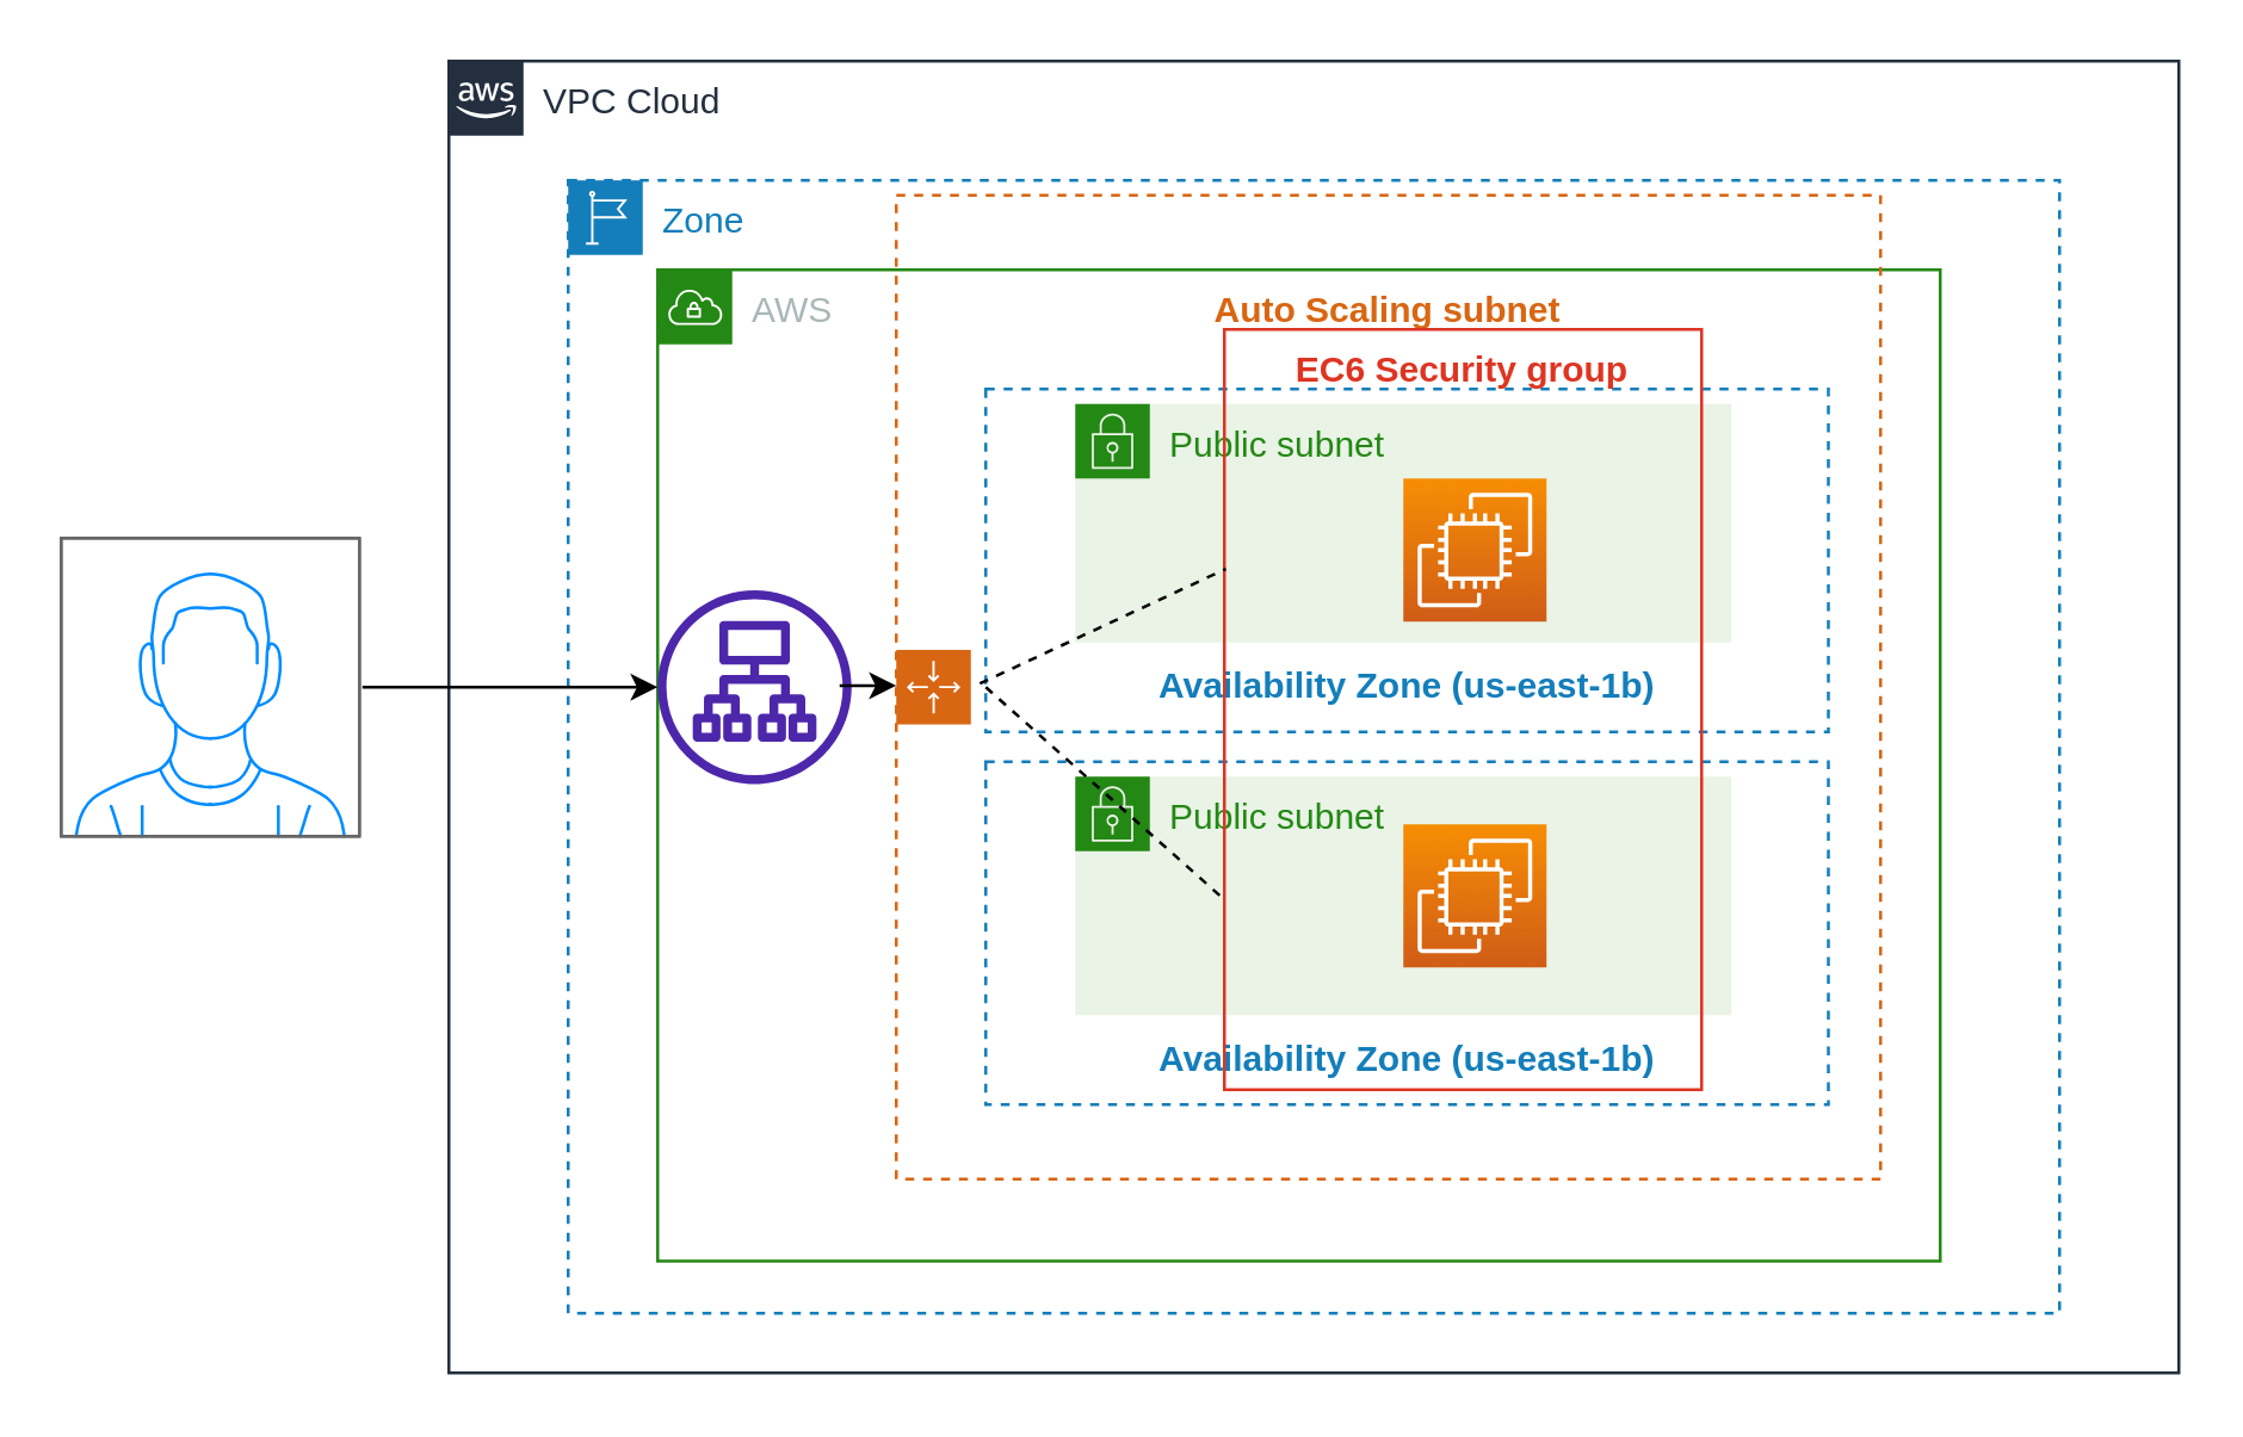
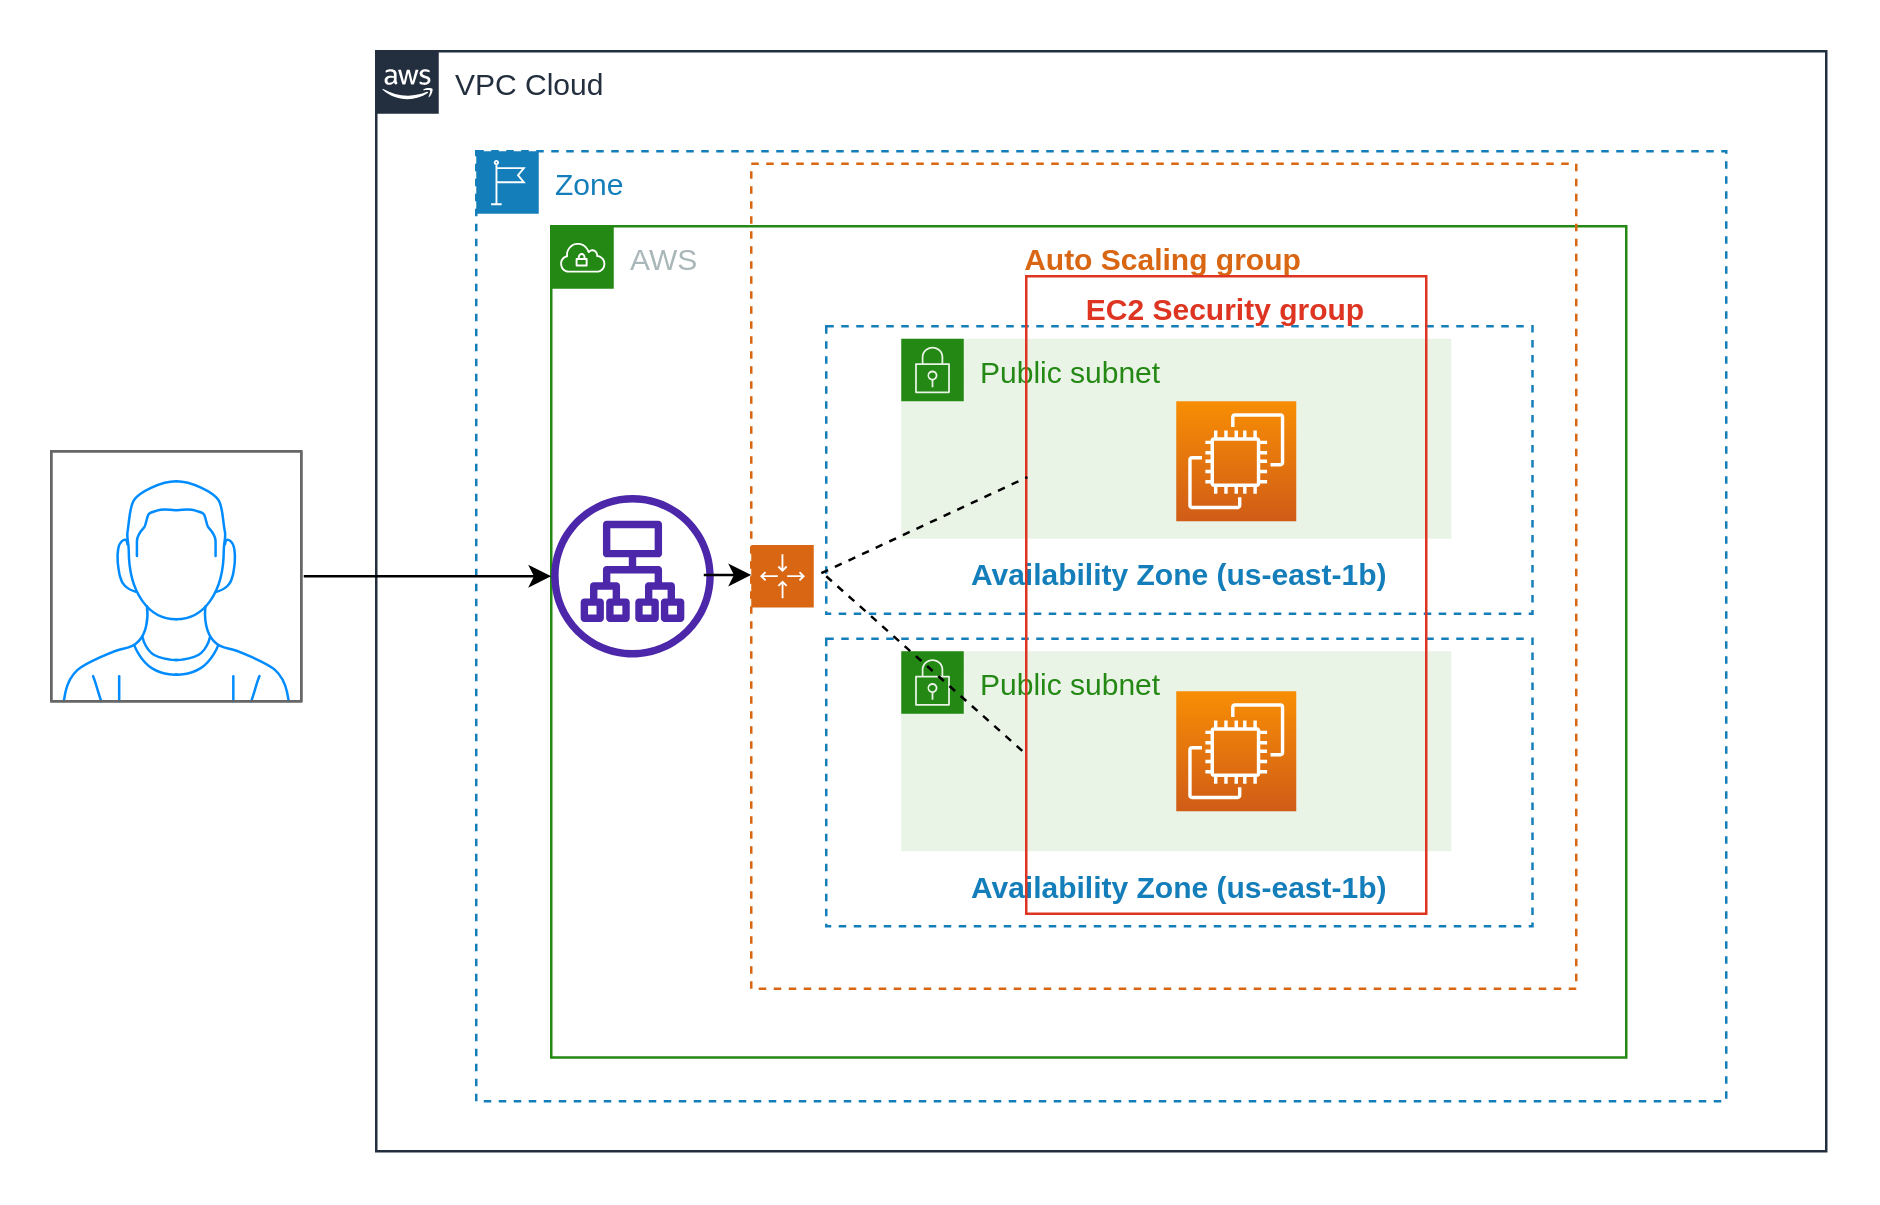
  <mxCell id="0" />
  <mxCell id="1" parent="0" />
  <mxCell id="2" value="" style="verticalLabelPosition=bottom;shadow=0;dashed=0;align=center;html=1;verticalAlign=top;strokeWidth=1;shape=mxgraph.mockup.containers.userMale;strokeColor=#666666;strokeColor2=#008cff;" vertex="1" parent="1"><mxGeometry x="20" y="180" width="100" height="100" as="geometry" /></mxCell>
  <mxCell id="3" value="VPC Cloud" style="points=[[0,0],[0.25,0],[0.5,0],[0.75,0],[1,0],[1,0.25],[1,0.5],[1,0.75],[1,1],[0.75,1],[0.5,1],[0.25,1],[0,1],[0,0.75],[0,0.5],[0,0.25]];outlineConnect=0;gradientColor=none;html=1;whiteSpace=wrap;fontSize=12;fontStyle=0;container=1;pointerEvents=0;collapsible=0;recursiveResize=0;shape=mxgraph.aws4.group;grIcon=mxgraph.aws4.group_aws_cloud_alt;strokeColor=#232F3E;fillColor=none;verticalAlign=top;align=left;spacingLeft=30;fontColor=#232F3E;dashed=0;" vertex="1" parent="1"><mxGeometry x="150" y="20" width="580" height="440" as="geometry" /></mxCell>
  <mxCell id="4" value="Zone" style="points=[[0,0],[0.25,0],[0.5,0],[0.75,0],[1,0],[1,0.25],[1,0.5],[1,0.75],[1,1],[0.75,1],[0.5,1],[0.25,1],[0,1],[0,0.75],[0,0.5],[0,0.25]];outlineConnect=0;gradientColor=none;html=1;whiteSpace=wrap;fontSize=12;fontStyle=0;container=1;pointerEvents=0;collapsible=0;recursiveResize=0;shape=mxgraph.aws4.group;grIcon=mxgraph.aws4.group_region;strokeColor=#147EBA;fillColor=none;verticalAlign=top;align=left;spacingLeft=30;fontColor=#147EBA;dashed=1;" vertex="1" parent="1"><mxGeometry x="190" y="60" width="500" height="380" as="geometry" /></mxCell>
  <mxCell id="5" value="AWS" style="points=[[0,0],[0.25,0],[0.5,0],[0.75,0],[1,0],[1,0.25],[1,0.5],[1,0.75],[1,1],[0.75,1],[0.5,1],[0.25,1],[0,1],[0,0.75],[0,0.5],[0,0.25]];outlineConnect=0;gradientColor=none;html=1;whiteSpace=wrap;fontSize=12;fontStyle=0;container=1;pointerEvents=0;collapsible=0;recursiveResize=0;shape=mxgraph.aws4.group;grIcon=mxgraph.aws4.group_vpc;strokeColor=#248814;fillColor=none;verticalAlign=top;align=left;spacingLeft=30;fontColor=#AAB7B8;dashed=0;" vertex="1" parent="4"><mxGeometry x="30" y="30" width="430" height="332.5" as="geometry" /></mxCell>
  <mxCell id="6" value="" style="sketch=0;outlineConnect=0;fontColor=#232F3E;gradientColor=none;fillColor=#4D27AA;strokeColor=none;dashed=0;verticalLabelPosition=bottom;verticalAlign=top;align=center;html=1;fontSize=12;fontStyle=0;aspect=fixed;pointerEvents=1;shape=mxgraph.aws4.application_load_balancer;" vertex="1" parent="5"><mxGeometry y="107.5" width="65" height="65" as="geometry" /></mxCell>
  <mxCell id="7" value="" style="endArrow=classic;html=1;rounded=0;" edge="1" parent="5"><mxGeometry width="50" height="50" relative="1" as="geometry"><mxPoint x="61" y="139.5" as="sourcePoint" /><mxPoint x="80" y="139.5" as="targetPoint" /></mxGeometry></mxCell>
- <mxCell id="8" value="&lt;b&gt;Auto Scaling subnet&lt;/b&gt;" style="points=[[0,0],[0.25,0],[0.5,0],[0.75,0],[1,0],[1,0.25],[1,0.5],[1,0.75],[1,1],[0.75,1],[0.5,1],[0.25,1],[0,1],[0,0.75],[0,0.5],[0,0.25]];outlineConnect=0;gradientColor=none;html=1;whiteSpace=wrap;fontSize=12;fontStyle=0;container=1;pointerEvents=0;collapsible=0;recursiveResize=0;shape=mxgraph.aws4.groupCenter;grIcon=mxgraph.aws4.group_auto_scaling_group;grStroke=1;strokeColor=#D86613;fillColor=none;verticalAlign=top;align=center;fontColor=#D86613;dashed=1;spacingTop=25;direction=north;" vertex="1" parent="4"><mxGeometry x="110" y="5" width="330" height="330" as="geometry" /></mxCell>
+ <mxCell id="8" value="&lt;b&gt;Auto Scaling group&lt;/b&gt;" style="points=[[0,0],[0.25,0],[0.5,0],[0.75,0],[1,0],[1,0.25],[1,0.5],[1,0.75],[1,1],[0.75,1],[0.5,1],[0.25,1],[0,1],[0,0.75],[0,0.5],[0,0.25]];outlineConnect=0;gradientColor=none;html=1;whiteSpace=wrap;fontSize=12;fontStyle=0;container=1;pointerEvents=0;collapsible=0;recursiveResize=0;shape=mxgraph.aws4.groupCenter;grIcon=mxgraph.aws4.group_auto_scaling_group;grStroke=1;strokeColor=#D86613;fillColor=none;verticalAlign=top;align=center;fontColor=#D86613;dashed=1;spacingTop=25;direction=north;" vertex="1" parent="4"><mxGeometry x="110" y="5" width="330" height="330" as="geometry" /></mxCell>
  <mxCell id="9" value="x&lt;br&gt;&lt;br&gt;&lt;br&gt;&lt;br&gt;&lt;br&gt;&lt;br&gt;&lt;b&gt;Availability Zone (us-east-1b)&lt;/b&gt;" style="fillColor=none;strokeColor=#147EBA;dashed=1;verticalAlign=top;fontStyle=0;fontColor=#147EBA;whiteSpace=wrap;html=1;" vertex="1" parent="8"><mxGeometry x="30" y="190" width="282.5" height="115" as="geometry" /></mxCell>
  <mxCell id="10" value="Public subnet" style="points=[[0,0],[0.25,0],[0.5,0],[0.75,0],[1,0],[1,0.25],[1,0.5],[1,0.75],[1,1],[0.75,1],[0.5,1],[0.25,1],[0,1],[0,0.75],[0,0.5],[0,0.25]];outlineConnect=0;gradientColor=none;html=1;whiteSpace=wrap;fontSize=12;fontStyle=0;container=1;pointerEvents=0;collapsible=0;recursiveResize=0;shape=mxgraph.aws4.group;grIcon=mxgraph.aws4.group_security_group;grStroke=0;strokeColor=#248814;fillColor=#E9F3E6;verticalAlign=top;align=left;spacingLeft=30;fontColor=#248814;dashed=0;" vertex="1" parent="8"><mxGeometry x="60" y="195" width="220" height="80" as="geometry" /></mxCell>
  <mxCell id="11" value="" style="sketch=0;points=[[0,0,0],[0.25,0,0],[0.5,0,0],[0.75,0,0],[1,0,0],[0,1,0],[0.25,1,0],[0.5,1,0],[0.75,1,0],[1,1,0],[0,0.25,0],[0,0.5,0],[0,0.75,0],[1,0.25,0],[1,0.5,0],[1,0.75,0]];outlineConnect=0;fontColor=#232F3E;gradientColor=#F78E04;gradientDirection=north;fillColor=#D05C17;strokeColor=#ffffff;dashed=0;verticalLabelPosition=bottom;verticalAlign=top;align=center;html=1;fontSize=12;fontStyle=0;aspect=fixed;shape=mxgraph.aws4.resourceIcon;resIcon=mxgraph.aws4.ec2;" vertex="1" parent="10"><mxGeometry x="110" y="16" width="48" height="48" as="geometry" /></mxCell>
  <mxCell id="12" value="&lt;br&gt;&lt;br&gt;&lt;br&gt;&lt;br&gt;&lt;br&gt;&lt;br&gt;&lt;b&gt;Availability Zone (us-east-1b)&lt;/b&gt;" style="fillColor=none;strokeColor=#147EBA;dashed=1;verticalAlign=top;fontStyle=0;fontColor=#147EBA;whiteSpace=wrap;html=1;" vertex="1" parent="8"><mxGeometry x="30" y="65" width="282.5" height="115" as="geometry" /></mxCell>
  <mxCell id="13" value="Public subnet" style="points=[[0,0],[0.25,0],[0.5,0],[0.75,0],[1,0],[1,0.25],[1,0.5],[1,0.75],[1,1],[0.75,1],[0.5,1],[0.25,1],[0,1],[0,0.75],[0,0.5],[0,0.25]];outlineConnect=0;gradientColor=none;html=1;whiteSpace=wrap;fontSize=12;fontStyle=0;container=1;pointerEvents=0;collapsible=0;recursiveResize=0;shape=mxgraph.aws4.group;grIcon=mxgraph.aws4.group_security_group;grStroke=0;strokeColor=#248814;fillColor=#E9F3E6;verticalAlign=top;align=left;spacingLeft=30;fontColor=#248814;dashed=0;" vertex="1" parent="8"><mxGeometry x="60" y="70" width="220" height="80" as="geometry" /></mxCell>
  <mxCell id="14" value="" style="sketch=0;points=[[0,0,0],[0.25,0,0],[0.5,0,0],[0.75,0,0],[1,0,0],[0,1,0],[0.25,1,0],[0.5,1,0],[0.75,1,0],[1,1,0],[0,0.25,0],[0,0.5,0],[0,0.75,0],[1,0.25,0],[1,0.5,0],[1,0.75,0]];outlineConnect=0;fontColor=#232F3E;gradientColor=#F78E04;gradientDirection=north;fillColor=#D05C17;strokeColor=#ffffff;dashed=0;verticalLabelPosition=bottom;verticalAlign=top;align=center;html=1;fontSize=12;fontStyle=0;aspect=fixed;shape=mxgraph.aws4.resourceIcon;resIcon=mxgraph.aws4.ec2;" vertex="1" parent="8"><mxGeometry x="170" y="95" width="48" height="48" as="geometry" /></mxCell>
- <mxCell id="15" value="&lt;b&gt;EC6 Security group&lt;/b&gt;" style="fillColor=none;strokeColor=#DD3522;verticalAlign=top;fontStyle=0;fontColor=#DD3522;whiteSpace=wrap;html=1;" vertex="1" parent="8"><mxGeometry x="110" y="45" width="160" height="255" as="geometry" /></mxCell>
+ <mxCell id="15" value="&lt;b&gt;EC2 Security group&lt;/b&gt;" style="fillColor=none;strokeColor=#DD3522;verticalAlign=top;fontStyle=0;fontColor=#DD3522;whiteSpace=wrap;html=1;" vertex="1" parent="8"><mxGeometry x="110" y="45" width="160" height="255" as="geometry" /></mxCell>
  <mxCell id="16" value="" style="endArrow=none;dashed=1;html=1;rounded=0;entryX=0.003;entryY=0.315;entryDx=0;entryDy=0;entryPerimeter=0;exitX=-0.007;exitY=0.859;exitDx=0;exitDy=0;exitPerimeter=0;" edge="1" parent="8" source="12" target="15"><mxGeometry width="50" height="50" relative="1" as="geometry"><mxPoint x="25" y="165" as="sourcePoint" /><mxPoint x="75" y="115" as="targetPoint" /></mxGeometry></mxCell>
  <mxCell id="17" value="" style="endArrow=none;dashed=1;html=1;rounded=0;entryX=0;entryY=0.75;entryDx=0;entryDy=0;" edge="1" parent="8" target="15"><mxGeometry width="50" height="50" relative="1" as="geometry"><mxPoint x="30" y="165" as="sourcePoint" /><mxPoint x="120" y="135" as="targetPoint" /></mxGeometry></mxCell>
  <mxCell id="18" value="" style="endArrow=classic;html=1;rounded=0;" edge="1" parent="1" target="6"><mxGeometry width="50" height="50" relative="1" as="geometry"><mxPoint x="121" y="230" as="sourcePoint" /><mxPoint x="210" y="230" as="targetPoint" /></mxGeometry></mxCell>
